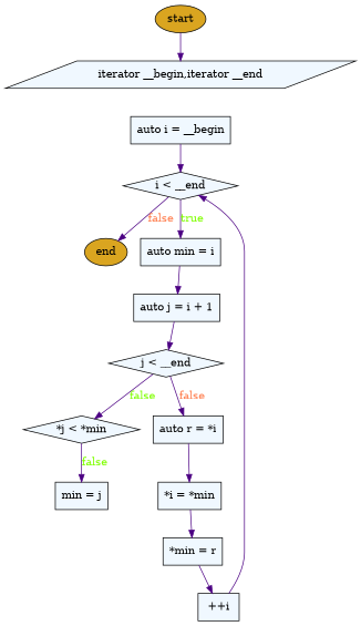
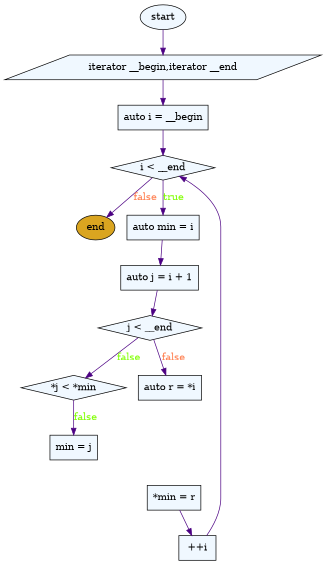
  digraph {
    node [fillcolor=aliceblue shape=box style=filled]
    edge [color=indigo]
    n1 [label="auto i = __begin"]
    n2 [label="i < __end" shape=diamond]
    end [fillcolor=goldenrod shape=ellipse]
    n4 [label="auto min = i"]
    n5 [label="auto j = i + 1"]
    n6 [label="++i"]
    n7 [label="j < __end" shape=diamond]
    n8 [label="*j < *min" shape=diamond]
    n9 [label="auto r = *i"]
    n10 [label="min = j"]
-   n11 [label="*i = *min"]
    n12 [label="*min = r"]
-   start [fillcolor=goldenrod shape=ellipse]
+   start [shape=ellipse]
    n14 [label="iterator __begin,iterator __end" shape=parallelogram]
    subgraph sub_1 {
      n1
      n2
      end
      n4
      n5
      n6
    }
    subgraph sub_2 {
      n5
      n7
      n8
      n9
      n10
    }
    subgraph sub_3 {
      n6
      n9
-     n11
      n12
    }
    n1 -> n2
    n2 -> end [fontcolor=coral label=false]
    n2 -> n4 [fontcolor=chartreuse label=true]
    n4 -> n5
    n5 -> n7
    n6 -> n2
    n7 -> n8 [fontcolor=chartreuse label=false]
    n7 -> n9 [fontcolor=coral label=false]
    n8 -> n10 [fontcolor=chartreuse label=false]
-   n9 -> n11
-   n11 -> n12
    n12 -> n6
    start -> n14
+   n14 -> n1
  }
